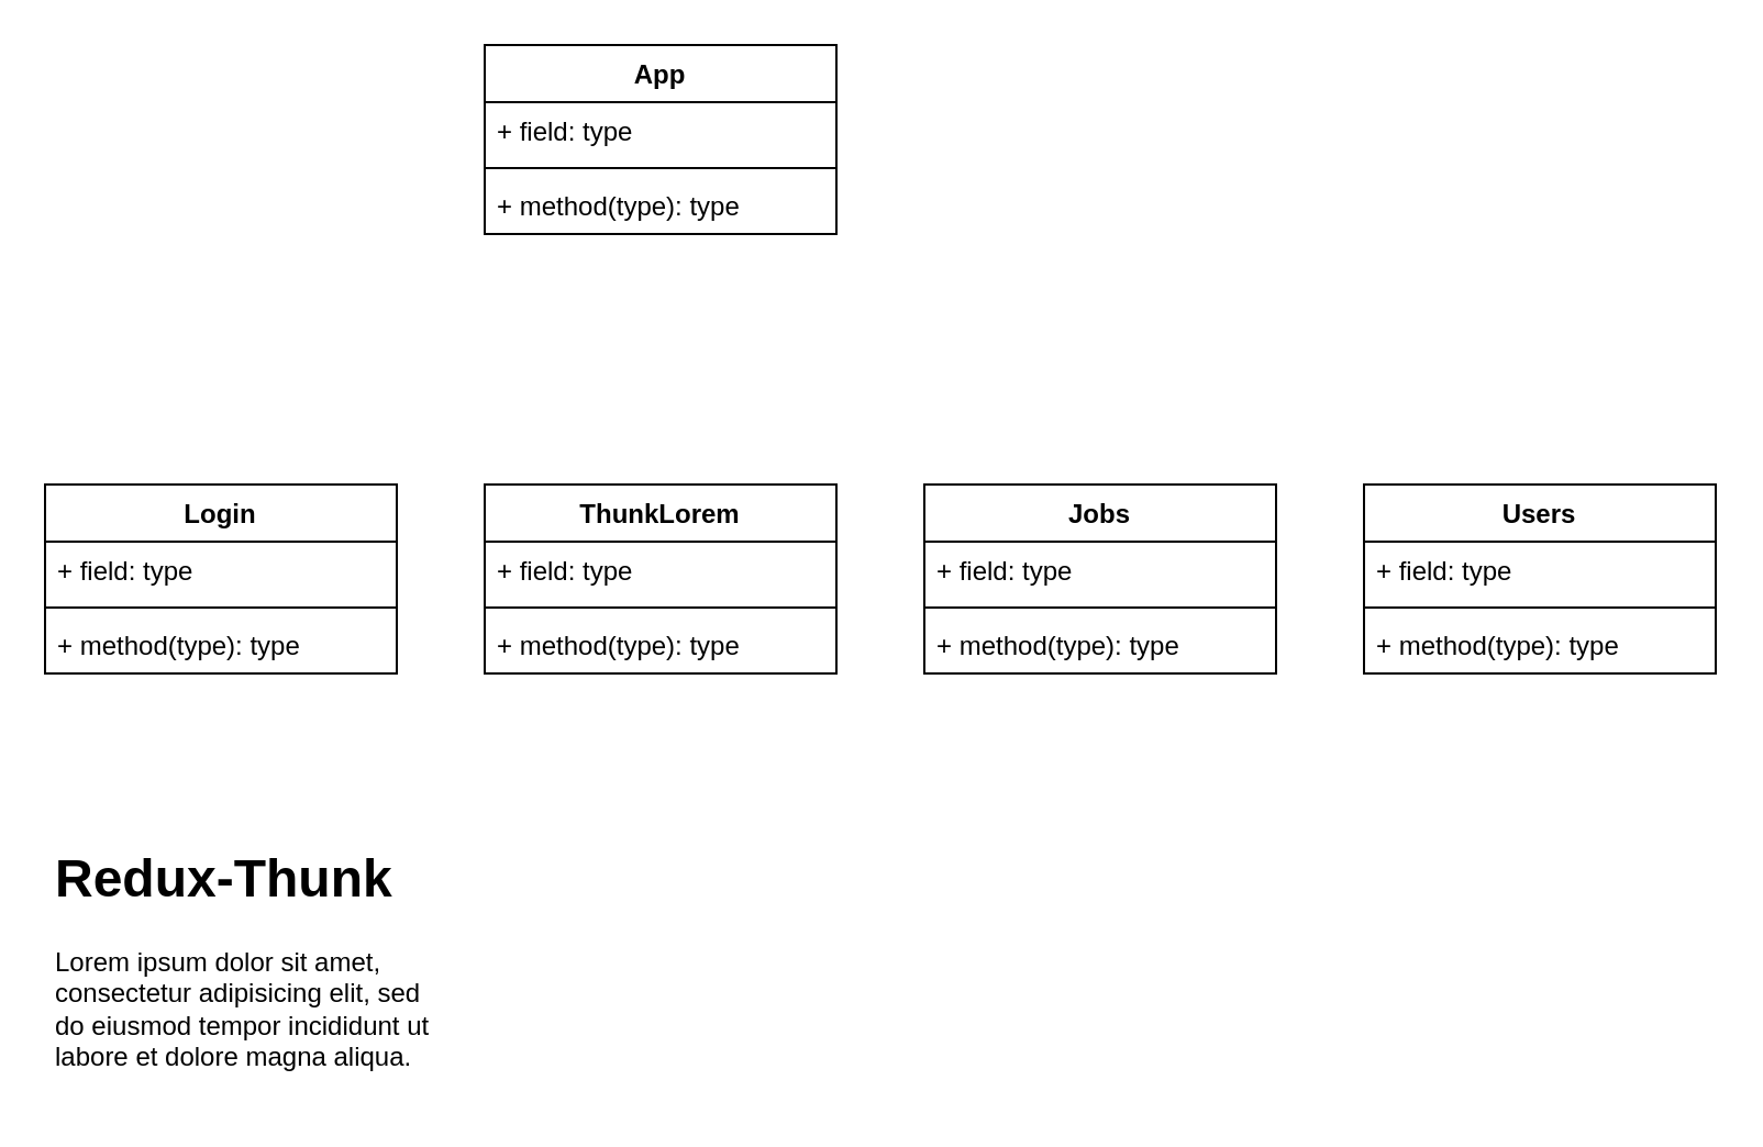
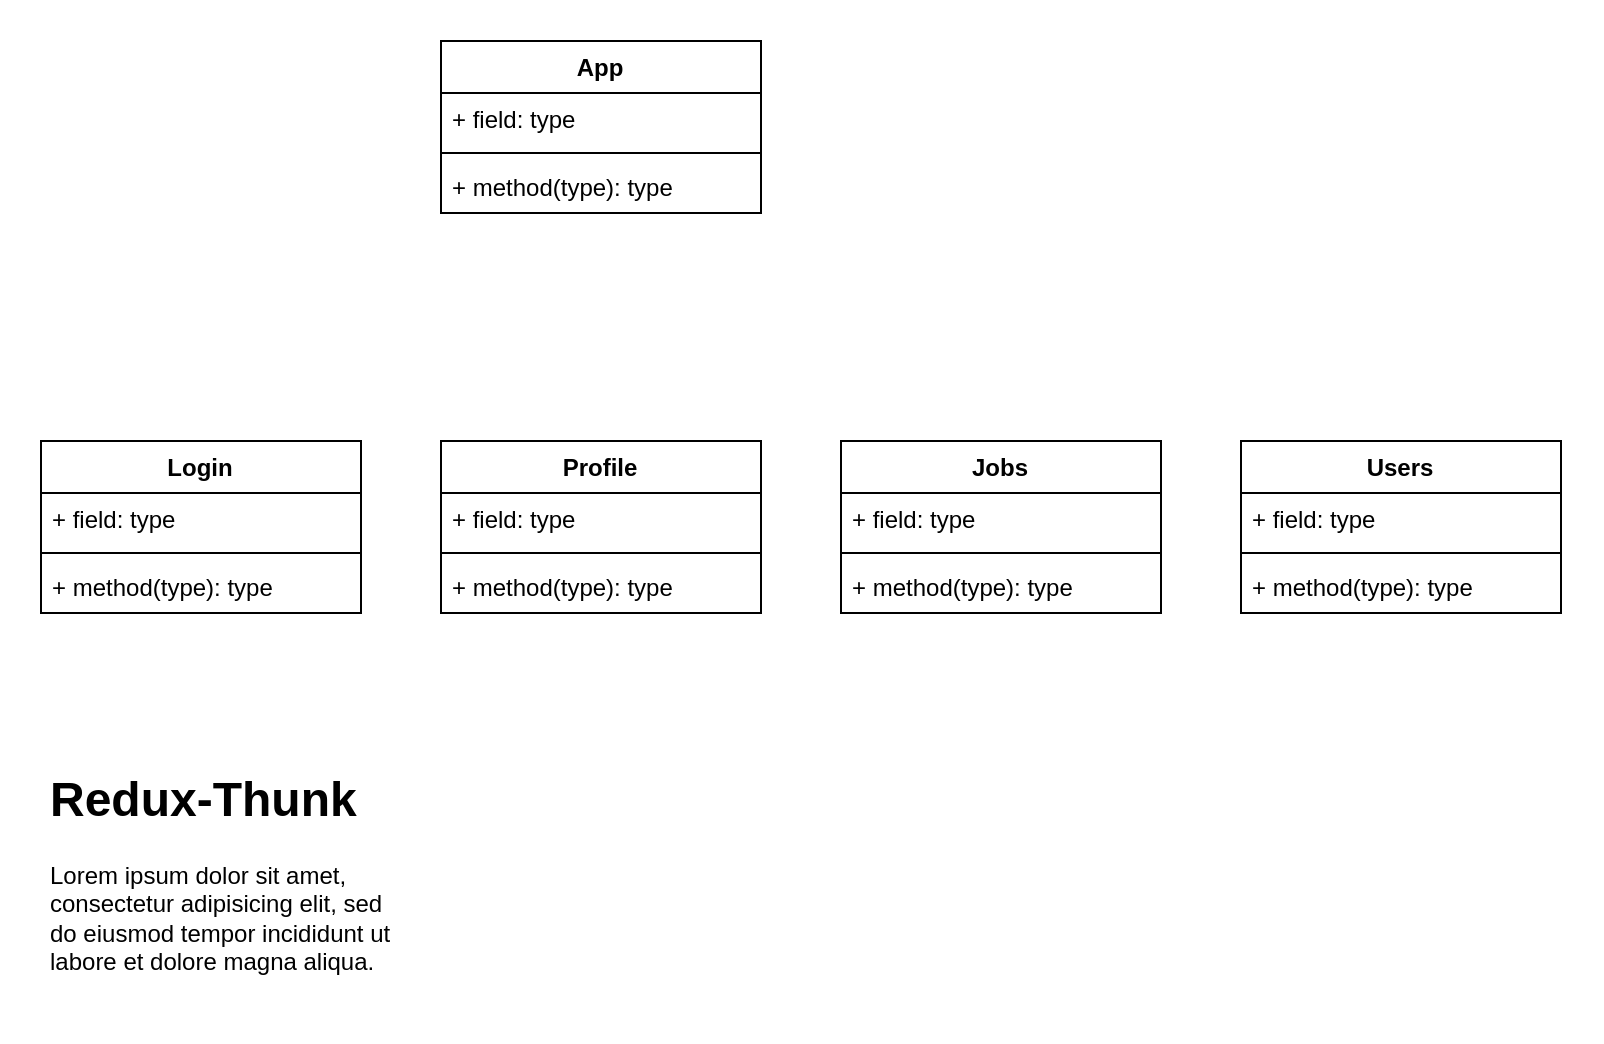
  <mxCell id="0" />
  <mxCell id="1" parent="0" />
  <mxCell id="2" value="App" style="swimlane;fontStyle=1;align=center;verticalAlign=top;childLayout=stackLayout;horizontal=1;startSize=26;horizontalStack=0;resizeParent=1;resizeParentMax=0;resizeLast=0;collapsible=1;marginBottom=0;" vertex="1" parent="1"><mxGeometry x="220" y="20" width="160" height="86" as="geometry" /></mxCell>
  <mxCell id="3" value="+ field: type" style="text;strokeColor=none;fillColor=none;align=left;verticalAlign=top;spacingLeft=4;spacingRight=4;overflow=hidden;rotatable=0;points=[[0,0.5],[1,0.5]];portConstraint=eastwest;" vertex="1" parent="2"><mxGeometry y="26" width="160" height="26" as="geometry" /></mxCell>
  <mxCell id="4" value="" style="line;strokeWidth=1;fillColor=none;align=left;verticalAlign=middle;spacingTop=-1;spacingLeft=3;spacingRight=3;rotatable=0;labelPosition=right;points=[];portConstraint=eastwest;" vertex="1" parent="2"><mxGeometry y="52" width="160" height="8" as="geometry" /></mxCell>
  <mxCell id="5" value="+ method(type): type" style="text;strokeColor=none;fillColor=none;align=left;verticalAlign=top;spacingLeft=4;spacingRight=4;overflow=hidden;rotatable=0;points=[[0,0.5],[1,0.5]];portConstraint=eastwest;" vertex="1" parent="2"><mxGeometry y="60" width="160" height="26" as="geometry" /></mxCell>
  <mxCell id="6" value="Login" style="swimlane;fontStyle=1;align=center;verticalAlign=top;childLayout=stackLayout;horizontal=1;startSize=26;horizontalStack=0;resizeParent=1;resizeParentMax=0;resizeLast=0;collapsible=1;marginBottom=0;" vertex="1" parent="1"><mxGeometry x="20" y="220" width="160" height="86" as="geometry" /></mxCell>
  <mxCell id="7" value="+ field: type" style="text;strokeColor=none;fillColor=none;align=left;verticalAlign=top;spacingLeft=4;spacingRight=4;overflow=hidden;rotatable=0;points=[[0,0.5],[1,0.5]];portConstraint=eastwest;" vertex="1" parent="6"><mxGeometry y="26" width="160" height="26" as="geometry" /></mxCell>
  <mxCell id="8" value="" style="line;strokeWidth=1;fillColor=none;align=left;verticalAlign=middle;spacingTop=-1;spacingLeft=3;spacingRight=3;rotatable=0;labelPosition=right;points=[];portConstraint=eastwest;" vertex="1" parent="6"><mxGeometry y="52" width="160" height="8" as="geometry" /></mxCell>
  <mxCell id="9" value="+ method(type): type" style="text;strokeColor=none;fillColor=none;align=left;verticalAlign=top;spacingLeft=4;spacingRight=4;overflow=hidden;rotatable=0;points=[[0,0.5],[1,0.5]];portConstraint=eastwest;" vertex="1" parent="6"><mxGeometry y="60" width="160" height="26" as="geometry" /></mxCell>
- <mxCell id="10" value="ThunkLorem" style="swimlane;fontStyle=1;align=center;verticalAlign=top;childLayout=stackLayout;horizontal=1;startSize=26;horizontalStack=0;resizeParent=1;resizeParentMax=0;resizeLast=0;collapsible=1;marginBottom=0;" vertex="1" parent="1"><mxGeometry x="220" y="220" width="160" height="86" as="geometry" /></mxCell>
+ <mxCell id="10" value="Profile" style="swimlane;fontStyle=1;align=center;verticalAlign=top;childLayout=stackLayout;horizontal=1;startSize=26;horizontalStack=0;resizeParent=1;resizeParentMax=0;resizeLast=0;collapsible=1;marginBottom=0;" vertex="1" parent="1"><mxGeometry x="220" y="220" width="160" height="86" as="geometry" /></mxCell>
  <mxCell id="11" value="+ field: type" style="text;strokeColor=none;fillColor=none;align=left;verticalAlign=top;spacingLeft=4;spacingRight=4;overflow=hidden;rotatable=0;points=[[0,0.5],[1,0.5]];portConstraint=eastwest;" vertex="1" parent="10"><mxGeometry y="26" width="160" height="26" as="geometry" /></mxCell>
  <mxCell id="12" value="" style="line;strokeWidth=1;fillColor=none;align=left;verticalAlign=middle;spacingTop=-1;spacingLeft=3;spacingRight=3;rotatable=0;labelPosition=right;points=[];portConstraint=eastwest;" vertex="1" parent="10"><mxGeometry y="52" width="160" height="8" as="geometry" /></mxCell>
  <mxCell id="13" value="+ method(type): type" style="text;strokeColor=none;fillColor=none;align=left;verticalAlign=top;spacingLeft=4;spacingRight=4;overflow=hidden;rotatable=0;points=[[0,0.5],[1,0.5]];portConstraint=eastwest;" vertex="1" parent="10"><mxGeometry y="60" width="160" height="26" as="geometry" /></mxCell>
  <mxCell id="14" value="Jobs" style="swimlane;fontStyle=1;align=center;verticalAlign=top;childLayout=stackLayout;horizontal=1;startSize=26;horizontalStack=0;resizeParent=1;resizeParentMax=0;resizeLast=0;collapsible=1;marginBottom=0;" vertex="1" parent="1"><mxGeometry x="420" y="220" width="160" height="86" as="geometry" /></mxCell>
  <mxCell id="15" value="+ field: type" style="text;strokeColor=none;fillColor=none;align=left;verticalAlign=top;spacingLeft=4;spacingRight=4;overflow=hidden;rotatable=0;points=[[0,0.5],[1,0.5]];portConstraint=eastwest;" vertex="1" parent="14"><mxGeometry y="26" width="160" height="26" as="geometry" /></mxCell>
  <mxCell id="16" value="" style="line;strokeWidth=1;fillColor=none;align=left;verticalAlign=middle;spacingTop=-1;spacingLeft=3;spacingRight=3;rotatable=0;labelPosition=right;points=[];portConstraint=eastwest;" vertex="1" parent="14"><mxGeometry y="52" width="160" height="8" as="geometry" /></mxCell>
  <mxCell id="17" value="+ method(type): type" style="text;strokeColor=none;fillColor=none;align=left;verticalAlign=top;spacingLeft=4;spacingRight=4;overflow=hidden;rotatable=0;points=[[0,0.5],[1,0.5]];portConstraint=eastwest;" vertex="1" parent="14"><mxGeometry y="60" width="160" height="26" as="geometry" /></mxCell>
  <mxCell id="18" value="Users" style="swimlane;fontStyle=1;align=center;verticalAlign=top;childLayout=stackLayout;horizontal=1;startSize=26;horizontalStack=0;resizeParent=1;resizeParentMax=0;resizeLast=0;collapsible=1;marginBottom=0;" vertex="1" parent="1"><mxGeometry x="620" y="220" width="160" height="86" as="geometry" /></mxCell>
  <mxCell id="19" value="+ field: type" style="text;strokeColor=none;fillColor=none;align=left;verticalAlign=top;spacingLeft=4;spacingRight=4;overflow=hidden;rotatable=0;points=[[0,0.5],[1,0.5]];portConstraint=eastwest;" vertex="1" parent="18"><mxGeometry y="26" width="160" height="26" as="geometry" /></mxCell>
  <mxCell id="20" value="" style="line;strokeWidth=1;fillColor=none;align=left;verticalAlign=middle;spacingTop=-1;spacingLeft=3;spacingRight=3;rotatable=0;labelPosition=right;points=[];portConstraint=eastwest;" vertex="1" parent="18"><mxGeometry y="52" width="160" height="8" as="geometry" /></mxCell>
  <mxCell id="21" value="+ method(type): type" style="text;strokeColor=none;fillColor=none;align=left;verticalAlign=top;spacingLeft=4;spacingRight=4;overflow=hidden;rotatable=0;points=[[0,0.5],[1,0.5]];portConstraint=eastwest;" vertex="1" parent="18"><mxGeometry y="60" width="160" height="26" as="geometry" /></mxCell>
  <mxCell id="22" value="&lt;h1&gt;Redux-Thunk&lt;/h1&gt;&lt;p&gt;Lorem ipsum dolor sit amet, consectetur adipisicing elit, sed do eiusmod tempor incididunt ut labore et dolore magna aliqua.&lt;/p&gt;" style="text;html=1;strokeColor=none;fillColor=none;spacing=5;spacingTop=-20;whiteSpace=wrap;overflow=hidden;rounded=0;" vertex="1" parent="1"><mxGeometry x="20" y="380" width="190" height="120" as="geometry" /></mxCell>
